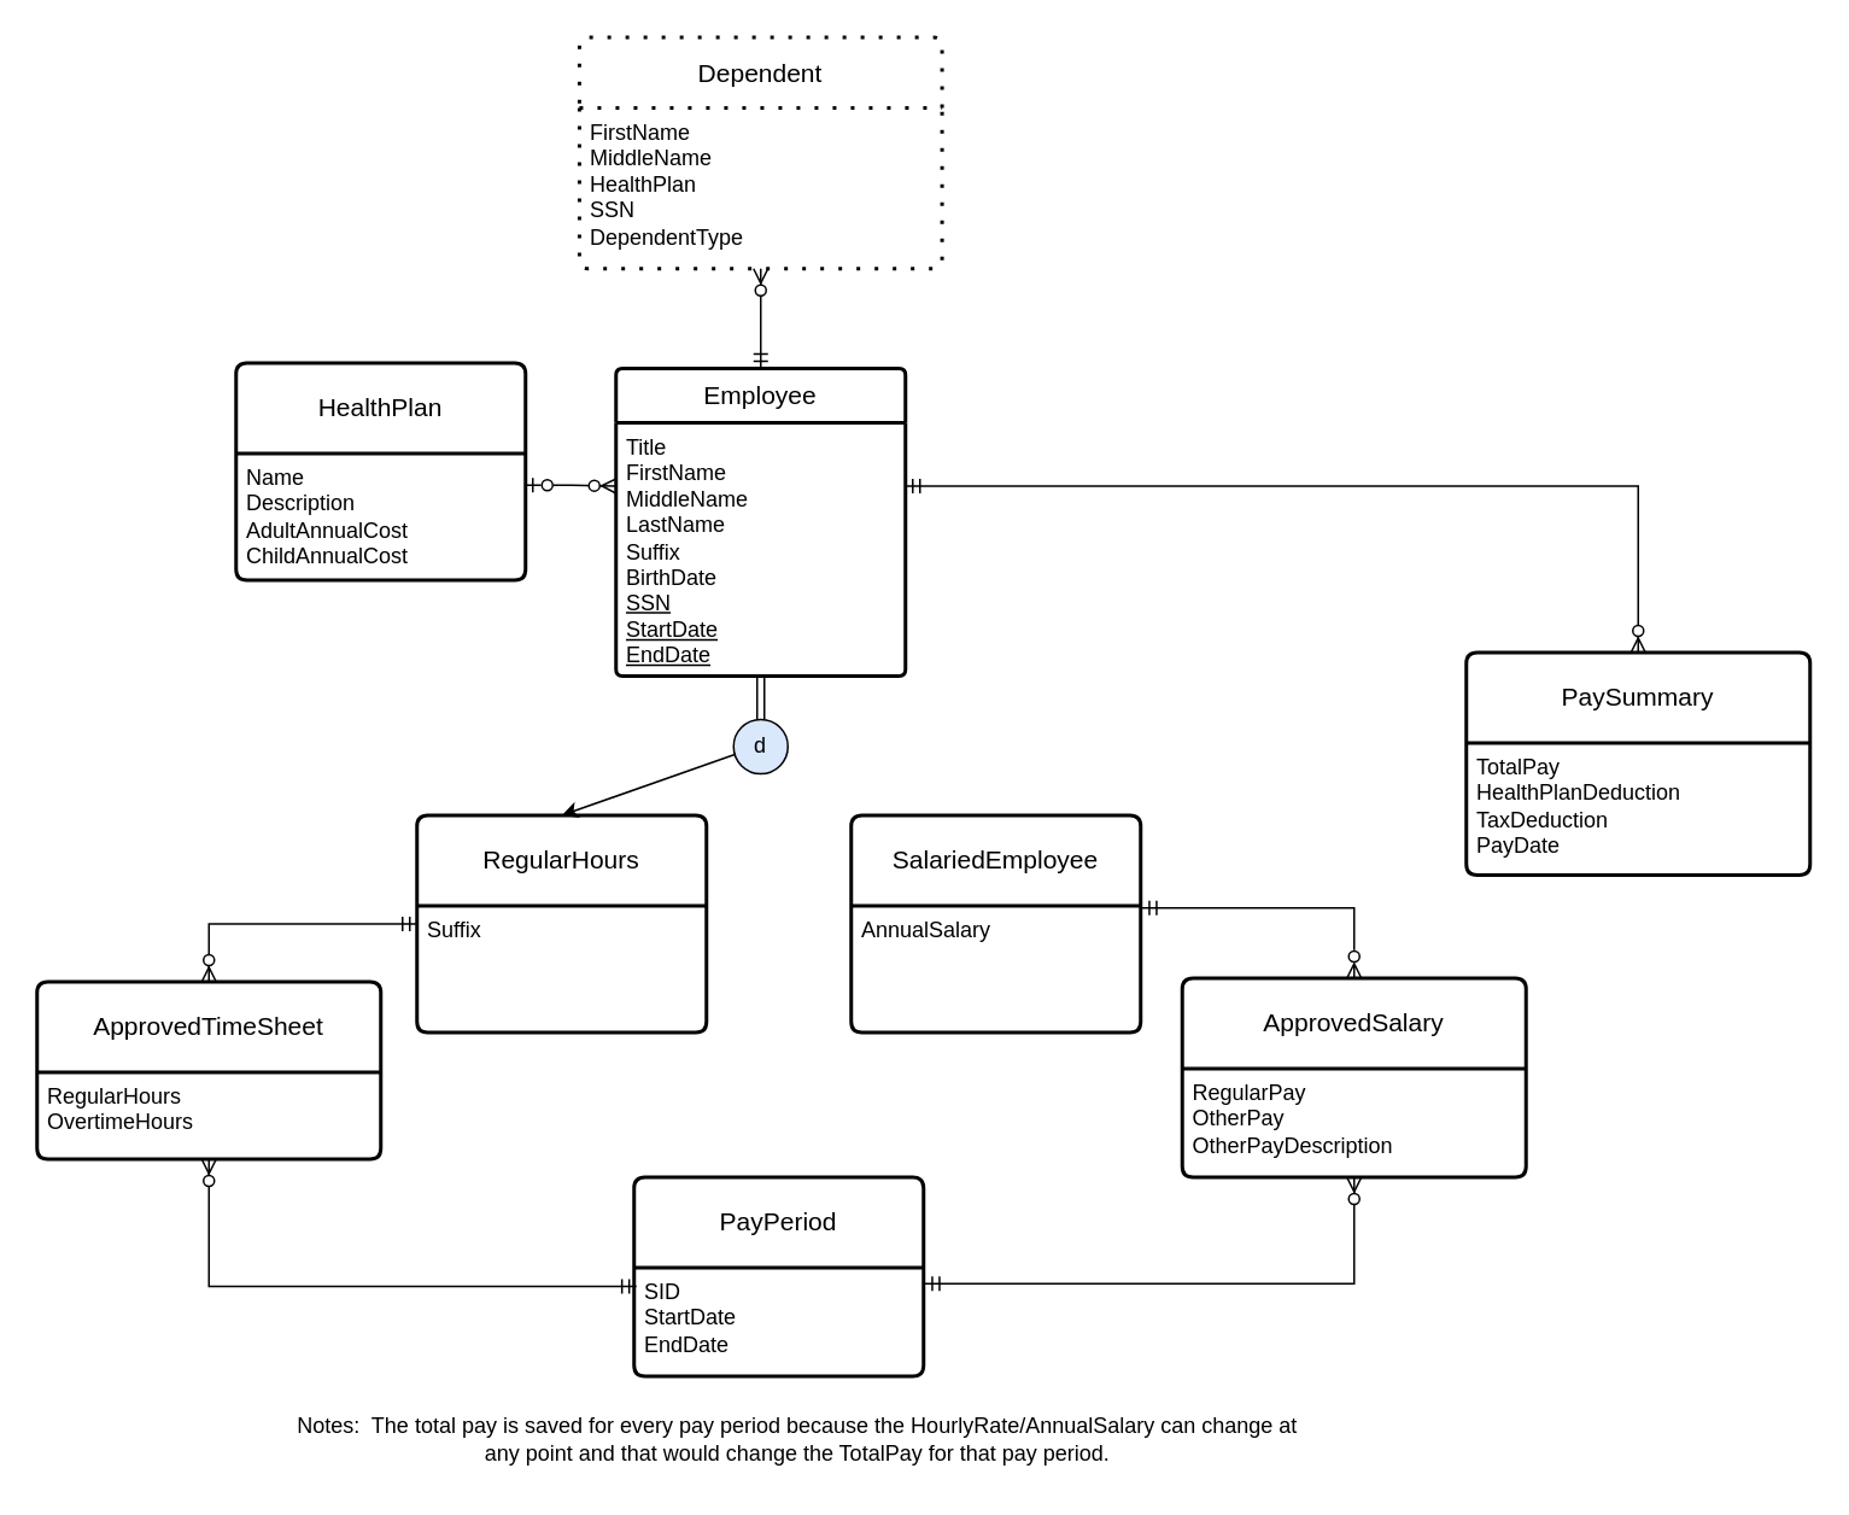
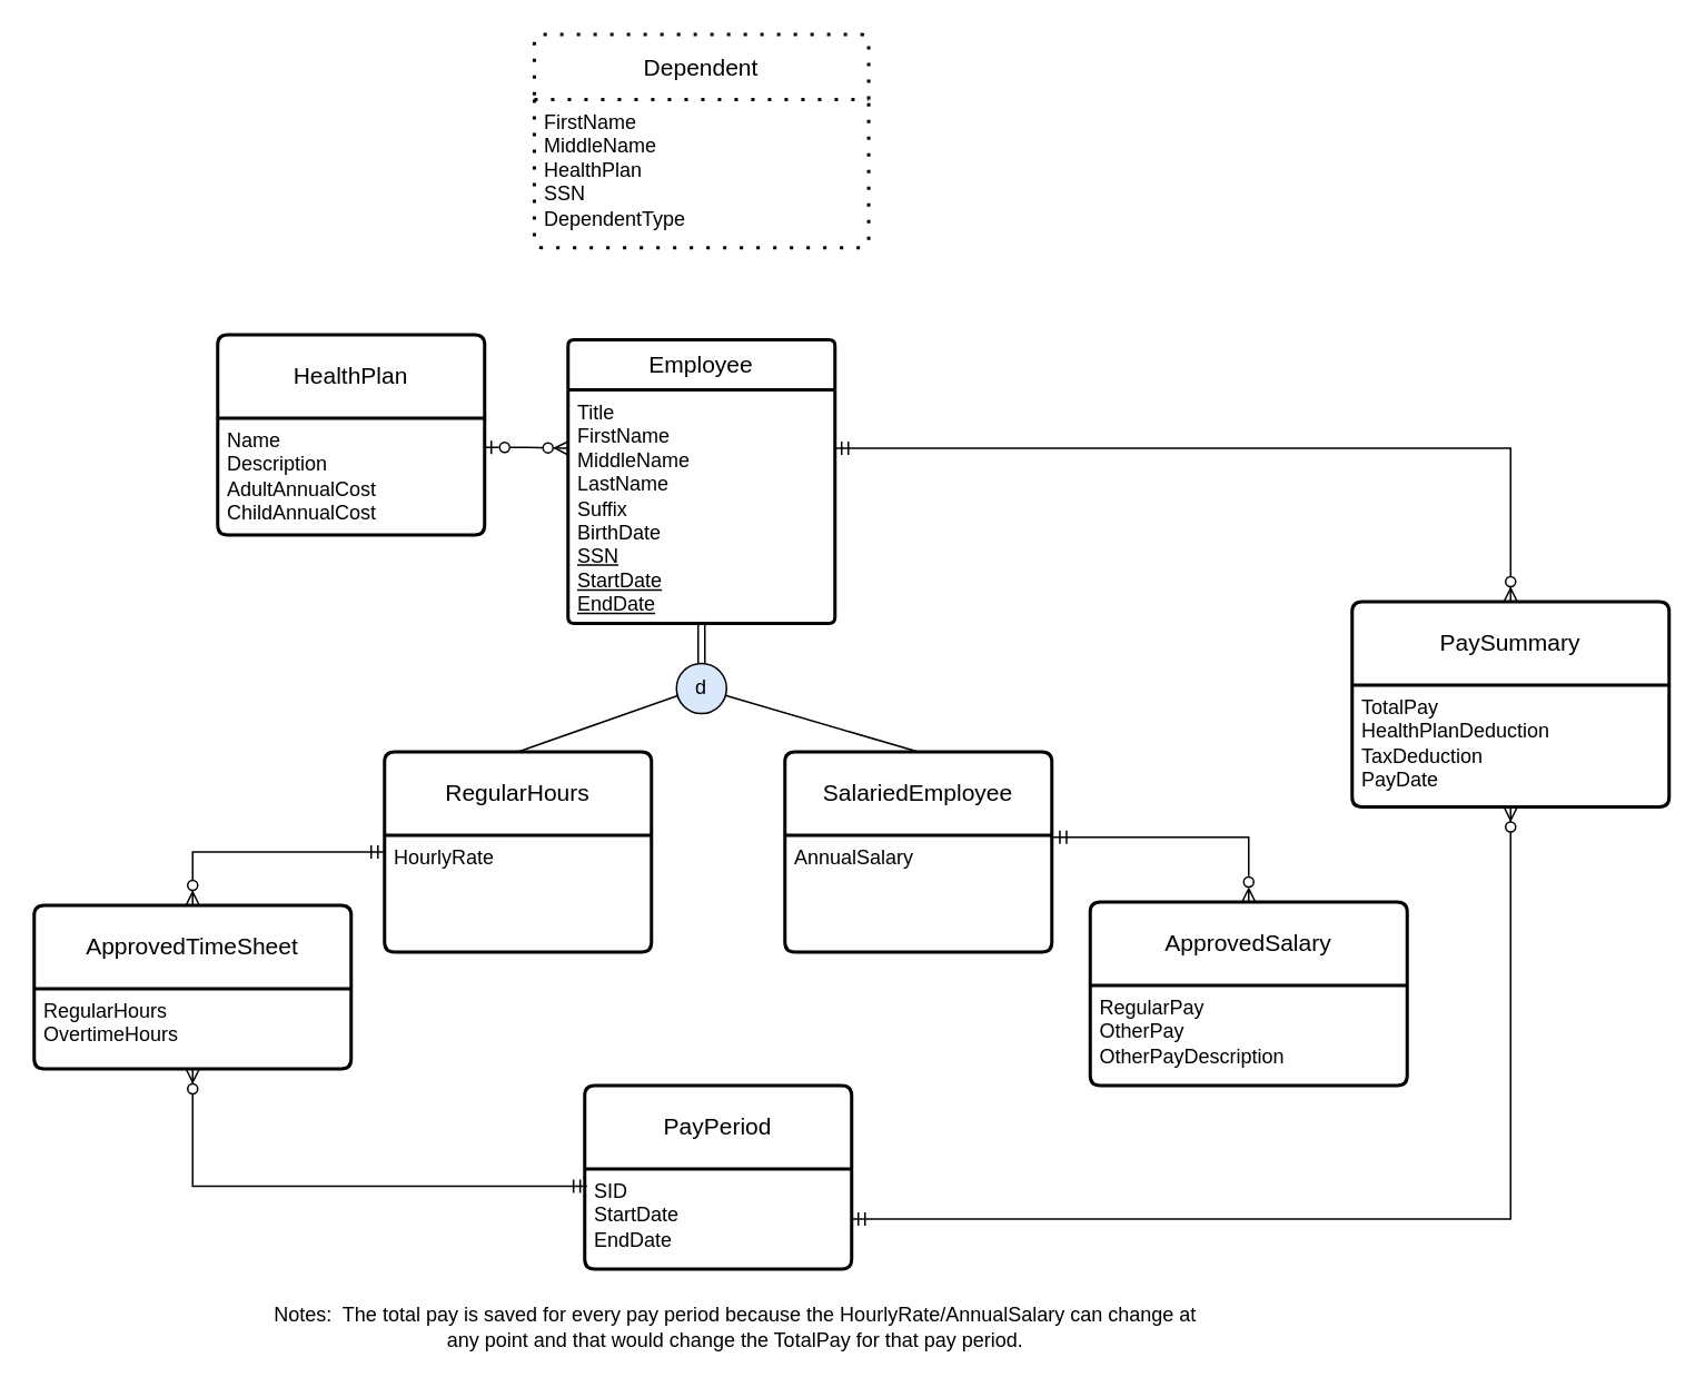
  <mxCell id="0" />
  <mxCell id="1" parent="0" />
  <mxCell id="2" value="Employee" style="swimlane;childLayout=stackLayout;horizontal=1;startSize=30;horizontalStack=0;rounded=1;fontSize=14;fontStyle=0;strokeWidth=2;resizeParent=0;resizeLast=1;shadow=0;dashed=0;align=center;arcSize=4;whiteSpace=wrap;html=1;" parent="1" vertex="1"><mxGeometry x="340" y="203" width="160" height="170" as="geometry" /></mxCell>
  <mxCell id="3" value="Title&lt;div&gt;FirstName&lt;/div&gt;&lt;div&gt;MiddleName&lt;/div&gt;&lt;div&gt;LastName&lt;/div&gt;&lt;div&gt;Suffix&lt;/div&gt;&lt;div&gt;BirthDate&lt;/div&gt;&lt;div&gt;&lt;u&gt;SSN&lt;/u&gt;&lt;/div&gt;&lt;div&gt;&lt;u&gt;StartDate&lt;/u&gt;&lt;/div&gt;&lt;div&gt;&lt;u&gt;EndDate&lt;/u&gt;&lt;/div&gt;" style="align=left;strokeColor=none;fillColor=none;spacingLeft=4;fontSize=12;verticalAlign=top;resizable=0;rotatable=0;part=1;html=1;" parent="2" vertex="1"><mxGeometry y="30" width="160" height="140" as="geometry" /></mxCell>
  <mxCell id="4" style="edgeStyle=orthogonalEdgeStyle;fontSize=12;html=1;endArrow=ERzeroToMany;startArrow=ERmandOne;rounded=0;entryX=0.5;entryY=0;entryDx=0;entryDy=0;" parent="1" source="5" target="19" edge="1"><mxGeometry relative="1" as="geometry" /></mxCell>
  <mxCell id="5" value="RegularHours" style="swimlane;childLayout=stackLayout;horizontal=1;startSize=50;horizontalStack=0;rounded=1;fontSize=14;fontStyle=0;strokeWidth=2;resizeParent=0;resizeLast=1;shadow=0;dashed=0;align=center;arcSize=4;whiteSpace=wrap;html=1;" parent="1" vertex="1"><mxGeometry x="230" y="450" width="160" height="120" as="geometry" /></mxCell>
- <mxCell id="6" value="Suffix" style="align=left;strokeColor=none;fillColor=none;spacingLeft=4;fontSize=12;verticalAlign=top;resizable=0;rotatable=0;part=1;html=1;" parent="5" vertex="1"><mxGeometry y="50" width="160" height="70" as="geometry" /></mxCell>
+ <mxCell id="6" value="HourlyRate" style="align=left;strokeColor=none;fillColor=none;spacingLeft=4;fontSize=12;verticalAlign=top;resizable=0;rotatable=0;part=1;html=1;" parent="5" vertex="1"><mxGeometry y="50" width="160" height="70" as="geometry" /></mxCell>
  <mxCell id="7" value="SalariedEmployee" style="swimlane;childLayout=stackLayout;horizontal=1;startSize=50;horizontalStack=0;rounded=1;fontSize=14;fontStyle=0;strokeWidth=2;resizeParent=0;resizeLast=1;shadow=0;dashed=0;align=center;arcSize=4;whiteSpace=wrap;html=1;" parent="1" vertex="1"><mxGeometry x="470" y="450" width="160" height="120" as="geometry" /></mxCell>
  <mxCell id="8" value="AnnualSalary" style="align=left;strokeColor=none;fillColor=none;spacingLeft=4;fontSize=12;verticalAlign=top;resizable=0;rotatable=0;part=1;html=1;" parent="7" vertex="1"><mxGeometry y="50" width="160" height="70" as="geometry" /></mxCell>
  <mxCell id="9" style="rounded=0;orthogonalLoop=1;jettySize=auto;html=1;exitX=0.5;exitY=0;exitDx=0;exitDy=0;entryX=0.5;entryY=1;entryDx=0;entryDy=0;shape=link;" parent="1" source="10" target="3" edge="1"><mxGeometry relative="1" as="geometry" /></mxCell>
  <mxCell id="10" value="d" style="ellipse;whiteSpace=wrap;html=1;aspect=fixed;fillColor=#dae8fc;" parent="1" vertex="1"><mxGeometry x="405" y="397" width="30" height="30" as="geometry" /></mxCell>
- <mxCell id="12" value="" style="endArrow=classic;html=1;rounded=0;entryX=0.5;entryY=0;entryDx=0;entryDy=0;exitX=0.038;exitY=0.638;exitDx=0;exitDy=0;exitPerimeter=0;" parent="1" source="10" target="5" edge="1"><mxGeometry width="50" height="50" relative="1" as="geometry"><mxPoint x="444" y="426" as="sourcePoint" /><mxPoint x="560" y="460" as="targetPoint" /></mxGeometry></mxCell>
- <mxCell id="13" value="" style="edgeStyle=orthogonalEdgeStyle;fontSize=12;html=1;endArrow=ERzeroToMany;startArrow=ERmandOne;rounded=0;entryX=0.5;entryY=1;entryDx=0;entryDy=0;exitX=0.5;exitY=0;exitDx=0;exitDy=0;" parent="1" source="2" target="32" edge="1"><mxGeometry width="100" height="100" relative="1" as="geometry"><mxPoint x="710" y="210" as="sourcePoint" /><mxPoint x="420" y="155" as="targetPoint" /></mxGeometry></mxCell>
+ <mxCell id="11" value="" style="endArrow=none;html=1;rounded=0;entryX=0.5;entryY=0;entryDx=0;entryDy=0;" parent="1" source="10" target="7" edge="1"><mxGeometry width="50" height="50" relative="1" as="geometry"><mxPoint x="480" y="380" as="sourcePoint" /><mxPoint x="630" y="120" as="targetPoint" /></mxGeometry></mxCell>
+ <mxCell id="12" value="" style="endArrow=none;html=1;rounded=0;entryX=0.5;entryY=0;entryDx=0;entryDy=0;exitX=0.038;exitY=0.638;exitDx=0;exitDy=0;exitPerimeter=0;" parent="1" source="10" target="5" edge="1"><mxGeometry width="50" height="50" relative="1" as="geometry"><mxPoint x="444" y="426" as="sourcePoint" /><mxPoint x="560" y="460" as="targetPoint" /></mxGeometry></mxCell>
  <mxCell id="14" value="HealthPlan" style="swimlane;childLayout=stackLayout;horizontal=1;startSize=50;horizontalStack=0;rounded=1;fontSize=14;fontStyle=0;strokeWidth=2;resizeParent=0;resizeLast=1;shadow=0;dashed=0;align=center;arcSize=4;whiteSpace=wrap;html=1;" parent="1" vertex="1"><mxGeometry x="130" y="200" width="160" height="120" as="geometry" /></mxCell>
  <mxCell id="15" value="Name&lt;div&gt;Description&lt;br&gt;&lt;div&gt;AdultAnnualCost&lt;/div&gt;&lt;div&gt;ChildAnnualCost&lt;/div&gt;&lt;/div&gt;" style="align=left;strokeColor=none;fillColor=none;spacingLeft=4;fontSize=12;verticalAlign=top;resizable=0;rotatable=0;part=1;html=1;" parent="14" vertex="1"><mxGeometry y="50" width="160" height="70" as="geometry" /></mxCell>
  <mxCell id="16" value="" style="edgeStyle=orthogonalEdgeStyle;fontSize=12;html=1;endArrow=ERzeroToMany;startArrow=ERzeroToOne;rounded=0;exitX=1;exitY=0.25;exitDx=0;exitDy=0;entryX=0;entryY=0.25;entryDx=0;entryDy=0;startFill=0;" parent="1" source="15" target="3" edge="1"><mxGeometry width="100" height="100" relative="1" as="geometry"><mxPoint x="360" y="670" as="sourcePoint" /><mxPoint x="460" y="570" as="targetPoint" /></mxGeometry></mxCell>
  <mxCell id="17" value="PayPeriod" style="swimlane;childLayout=stackLayout;horizontal=1;startSize=50;horizontalStack=0;rounded=1;fontSize=14;fontStyle=0;strokeWidth=2;resizeParent=0;resizeLast=1;shadow=0;dashed=0;align=center;arcSize=4;whiteSpace=wrap;html=1;" parent="1" vertex="1"><mxGeometry x="350" y="650" width="160" height="110" as="geometry" /></mxCell>
  <mxCell id="18" value="&lt;div&gt;SID&lt;/div&gt;&lt;div&gt;StartDate&lt;/div&gt;&lt;div&gt;EndDate&lt;/div&gt;" style="align=left;strokeColor=none;fillColor=none;spacingLeft=4;fontSize=12;verticalAlign=top;resizable=0;rotatable=0;part=1;html=1;" parent="17" vertex="1"><mxGeometry y="50" width="160" height="60" as="geometry" /></mxCell>
  <mxCell id="19" value="ApprovedTimeSheet" style="swimlane;childLayout=stackLayout;horizontal=1;startSize=50;horizontalStack=0;rounded=1;fontSize=14;fontStyle=0;strokeWidth=2;resizeParent=0;resizeLast=1;shadow=0;dashed=0;align=center;arcSize=4;whiteSpace=wrap;html=1;" parent="1" vertex="1"><mxGeometry x="20" y="542" width="190" height="98" as="geometry" /></mxCell>
  <mxCell id="20" value="RegularHours&lt;div&gt;OvertimeHours&lt;/div&gt;" style="align=left;strokeColor=none;fillColor=none;spacingLeft=4;fontSize=12;verticalAlign=top;resizable=0;rotatable=0;part=1;html=1;" parent="19" vertex="1"><mxGeometry y="50" width="190" height="48" as="geometry" /></mxCell>
  <mxCell id="21" value="" style="edgeStyle=orthogonalEdgeStyle;fontSize=12;html=1;endArrow=ERzeroToMany;startArrow=ERmandOne;rounded=0;exitX=0.008;exitY=0.171;exitDx=0;exitDy=0;exitPerimeter=0;entryX=0.5;entryY=1;entryDx=0;entryDy=0;" parent="1" source="18" target="20" edge="1"><mxGeometry width="100" height="100" relative="1" as="geometry"><mxPoint x="20" y="510" as="sourcePoint" /><mxPoint x="120" y="410" as="targetPoint" /></mxGeometry></mxCell>
  <mxCell id="22" value="ApprovedSalary" style="swimlane;childLayout=stackLayout;horizontal=1;startSize=50;horizontalStack=0;rounded=1;fontSize=14;fontStyle=0;strokeWidth=2;resizeParent=0;resizeLast=1;shadow=0;dashed=0;align=center;arcSize=4;whiteSpace=wrap;html=1;" parent="1" vertex="1"><mxGeometry x="653" y="540" width="190" height="110" as="geometry" /></mxCell>
  <mxCell id="23" value="RegularPay&lt;div&gt;OtherPay&lt;/div&gt;&lt;div&gt;OtherPayDescription&lt;/div&gt;" style="align=left;strokeColor=none;fillColor=none;spacingLeft=4;fontSize=12;verticalAlign=top;resizable=0;rotatable=0;part=1;html=1;" parent="22" vertex="1"><mxGeometry y="50" width="190" height="60" as="geometry" /></mxCell>
- <mxCell id="24" value="" style="edgeStyle=orthogonalEdgeStyle;fontSize=12;html=1;endArrow=ERzeroToMany;startArrow=ERmandOne;rounded=0;exitX=1.005;exitY=0.148;exitDx=0;exitDy=0;exitPerimeter=0;entryX=0.5;entryY=1;entryDx=0;entryDy=0;" parent="1" source="18" target="23" edge="1"><mxGeometry width="100" height="100" relative="1" as="geometry"><mxPoint x="361" y="722" as="sourcePoint" /><mxPoint x="125" y="650" as="targetPoint" /></mxGeometry></mxCell>
  <mxCell id="25" value="" style="edgeStyle=orthogonalEdgeStyle;fontSize=12;html=1;endArrow=ERmandOne;startArrow=ERzeroToMany;rounded=0;exitX=0.5;exitY=0;exitDx=0;exitDy=0;entryX=1.005;entryY=0.426;entryDx=0;entryDy=0;entryPerimeter=0;startFill=0;endFill=0;" parent="1" source="22" target="7" edge="1"><mxGeometry width="100" height="100" relative="1" as="geometry"><mxPoint x="521" y="720" as="sourcePoint" /><mxPoint x="715" y="680" as="targetPoint" /></mxGeometry></mxCell>
  <mxCell id="26" value="Notes:&amp;nbsp; The total pay is saved for every pay period because the HourlyRate/AnnualSalary can change at &lt;br&gt;any point and that would change the TotalPay for that pay period." style="text;html=1;align=center;verticalAlign=middle;resizable=0;points=[];autosize=1;strokeColor=none;fillColor=none;" parent="1" vertex="1"><mxGeometry x="150" y="775" width="580" height="40" as="geometry" /></mxCell>
  <mxCell id="27" value="PaySummary" style="swimlane;childLayout=stackLayout;horizontal=1;startSize=50;horizontalStack=0;rounded=1;fontSize=14;fontStyle=0;strokeWidth=2;resizeParent=0;resizeLast=1;shadow=0;dashed=0;align=center;arcSize=4;whiteSpace=wrap;html=1;" parent="1" vertex="1"><mxGeometry x="810" y="360" width="190" height="123" as="geometry" /></mxCell>
  <mxCell id="28" value="&lt;div&gt;TotalPay&lt;/div&gt;&lt;div&gt;&lt;span style=&quot;background-color: initial;&quot;&gt;HealthPlanDeduction&lt;/span&gt;&lt;br&gt;&lt;/div&gt;&lt;div&gt;&lt;span style=&quot;background-color: initial;&quot;&gt;TaxDeduction&lt;/span&gt;&lt;/div&gt;&lt;div&gt;&lt;span style=&quot;background-color: initial;&quot;&gt;PayDate&lt;/span&gt;&lt;/div&gt;" style="align=left;strokeColor=none;fillColor=none;spacingLeft=4;fontSize=12;verticalAlign=top;resizable=0;rotatable=0;part=1;html=1;" parent="27" vertex="1"><mxGeometry y="50" width="190" height="73" as="geometry" /></mxCell>
+ <mxCell id="29" value="" style="edgeStyle=orthogonalEdgeStyle;fontSize=12;html=1;endArrow=ERzeroToMany;startArrow=ERmandOne;rounded=0;exitX=1;exitY=0.5;exitDx=0;exitDy=0;entryX=0.5;entryY=1;entryDx=0;entryDy=0;" parent="1" source="18" target="28" edge="1"><mxGeometry width="100" height="100" relative="1" as="geometry"><mxPoint x="521" y="719" as="sourcePoint" /><mxPoint x="758" y="660" as="targetPoint" /></mxGeometry></mxCell>
  <mxCell id="30" value="" style="edgeStyle=orthogonalEdgeStyle;fontSize=12;html=1;endArrow=ERzeroToMany;startArrow=ERmandOne;rounded=0;exitX=1;exitY=0.25;exitDx=0;exitDy=0;entryX=0.5;entryY=0;entryDx=0;entryDy=0;" parent="1" source="3" target="27" edge="1"><mxGeometry width="100" height="100" relative="1" as="geometry"><mxPoint x="520" y="740" as="sourcePoint" /><mxPoint x="915" y="493" as="targetPoint" /></mxGeometry></mxCell>
  <mxCell id="31" value="Dependent" style="swimlane;childLayout=stackLayout;horizontal=1;startSize=39;horizontalStack=0;rounded=1;fontSize=14;fontStyle=0;strokeWidth=2;resizeParent=0;resizeLast=1;shadow=0;align=center;arcSize=4;whiteSpace=wrap;html=1;perimeterSpacing=0;strokeColor=default;dashed=1;dashPattern=1 4;" parent="1" vertex="1"><mxGeometry x="319.79" y="20" width="200.43" height="127.81" as="geometry" /></mxCell>
  <mxCell id="32" value="FirstName&lt;div&gt;MiddleName&lt;/div&gt;&lt;div&gt;HealthPlan&lt;/div&gt;&lt;div&gt;SSN&lt;/div&gt;&lt;div&gt;DependentType&lt;/div&gt;" style="align=left;strokeColor=none;fillColor=none;spacingLeft=4;fontSize=12;verticalAlign=top;resizable=0;rotatable=0;part=1;html=1;" parent="31" vertex="1"><mxGeometry y="39" width="200.43" height="88.81" as="geometry" /></mxCell>
